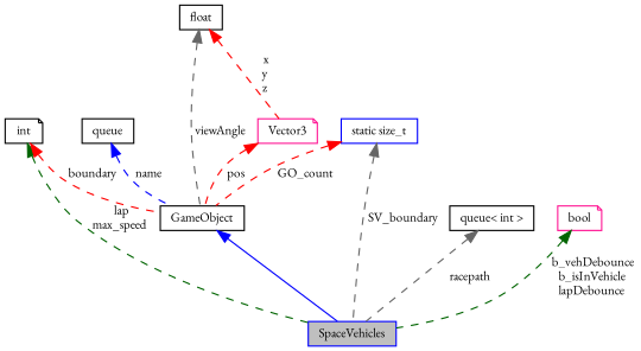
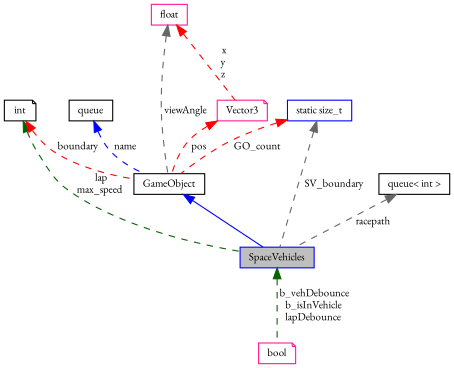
  digraph {
    fontname="EB Garamond"
    node [color=black fontname="EB Garamond" fontsize=10 shape=box]
    edge [color=red dir=back fontname="EB Garamond" fontsize=10 labelfontname=Helvetica labelfontsize=10 style=dashed]
    n1 [color=blue fillcolor=grey75 fontcolor=black height=0.2 label=SpaceVehicles style=filled width=0.4]
    n2 [height=0.2 label=GameObject width=0.4]
-   n3 [height=0.2 label=float width=0.4]
+   n3 [color=deeppink height=0.2 label=float width=0.4]
    n4 [color=deeppink height=0.2 label=Vector3 shape=note width=0.4]
    n5 [height=0.2 label=int shape=note width=0.4]
    n6 [height=0.2 label=queue width=0.4]
    n7 [color=blue height=0.2 label="static size_t" width=0.4]
    n8 [height=0.2 label="queue\< int \>" width=0.4]
    n9 [color=deeppink height=0.2 label=bool shape=note width=0.4]
    n2 -> n1 [color=blue style=solid]
    n3 -> n2 [color=gray40 label=" viewAngle"]
    n3 -> n4 [label=" x\ny\nz"]
    n4 -> n2 [label=" pos"]
    n5 -> n1 [color=darkgreen label=" lap\nmax_speed"]
    n5 -> n2 [label=" boundary"]
    n6 -> n2 [color=blue label=" name"]
    n7 -> n1 [color=gray40 label=" SV_boundary"]
    n7 -> n2 [label=" GO_count"]
    n8 -> n1 [color=gray40 label=" racepath"]
-   n9 -> n1 [color=darkgreen label=" b_vehDebounce\nb_isInVehicle\nlapDebounce"]
+   n1 -> n9 [color=darkgreen label=" b_vehDebounce\nb_isInVehicle\nlapDebounce"]
  }
